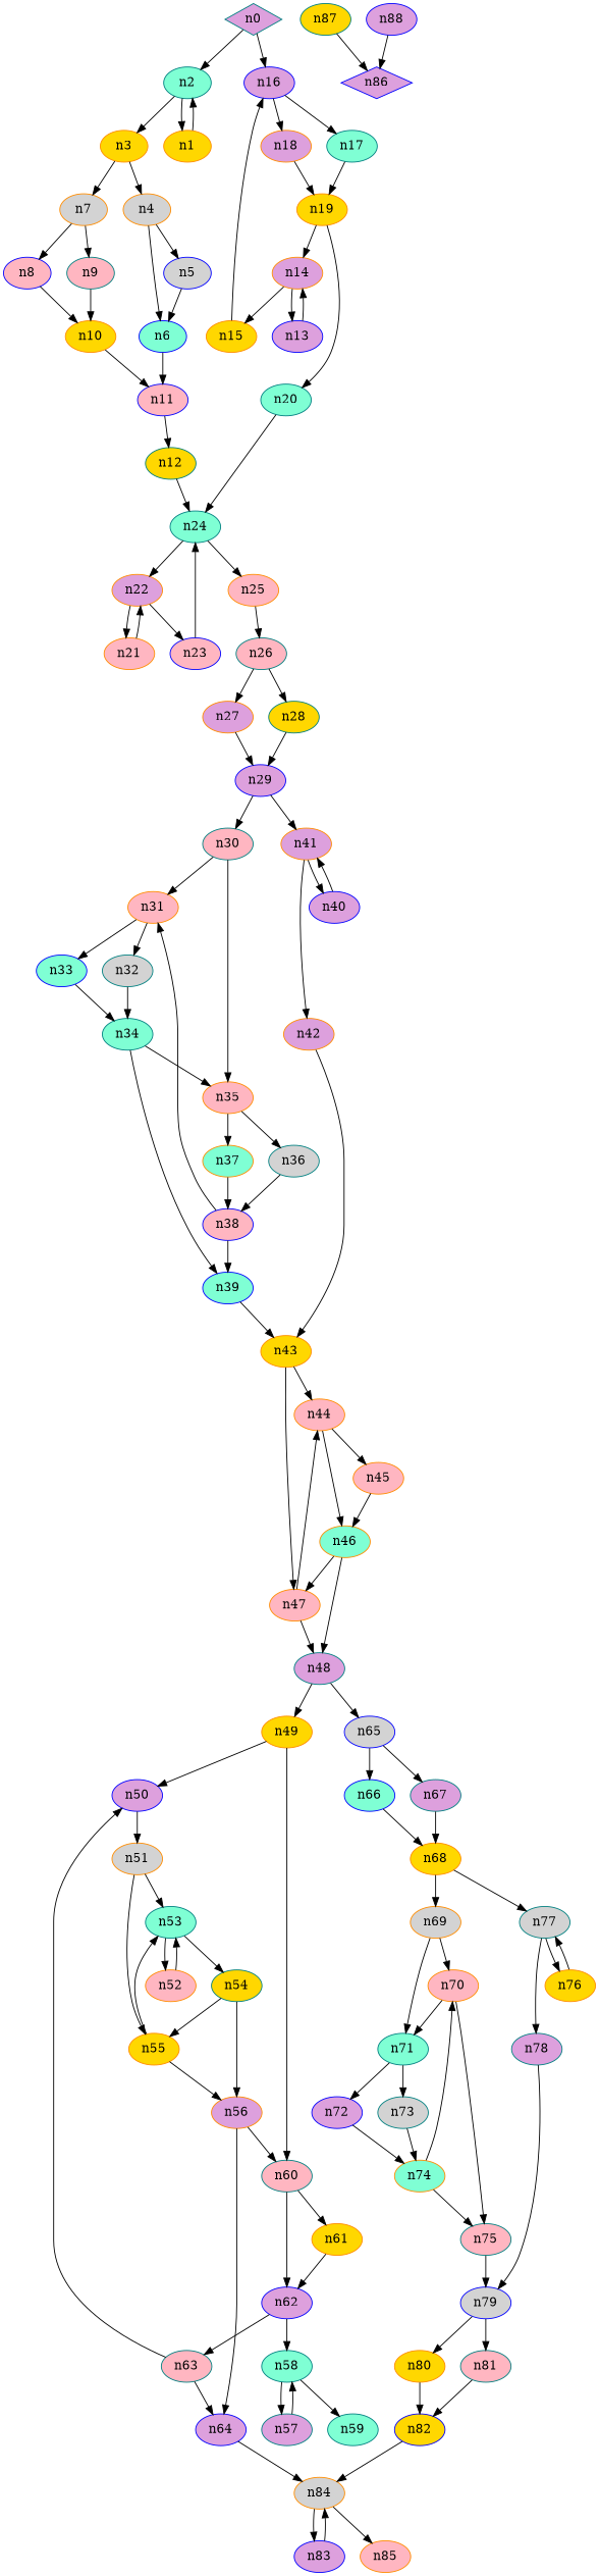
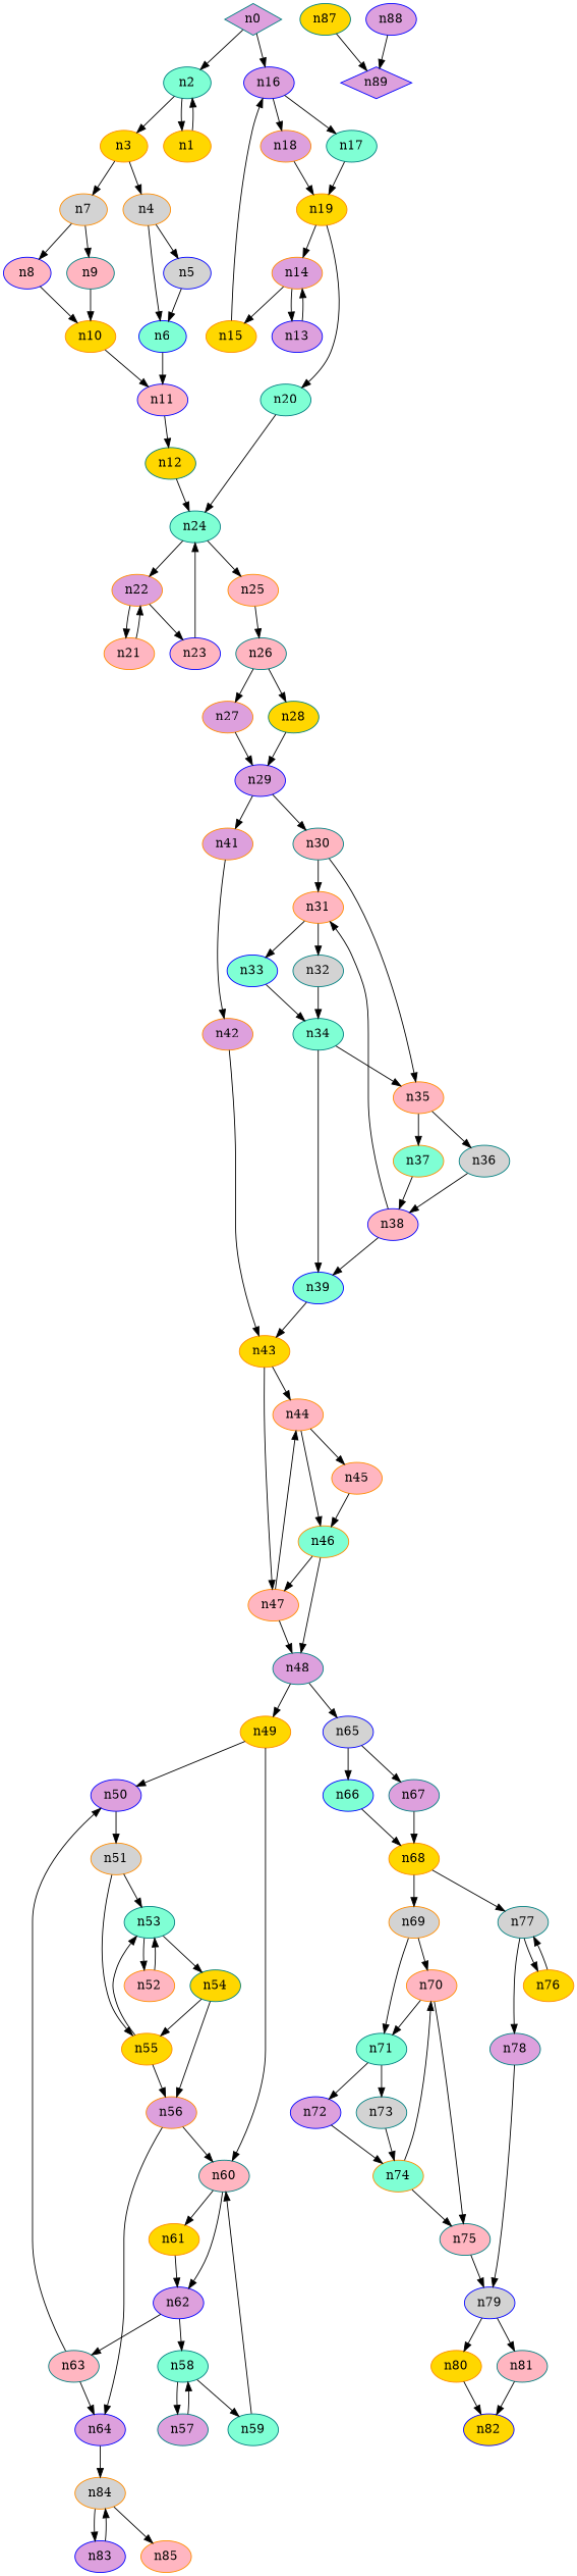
  digraph {
    node [color=darkorange fillcolor=plum style=filled]
    n0 [color=teal rank=source shape=diamond]
    n2 [color=teal fillcolor=aquamarine]
    n16 [color=blue]
    n1 [fillcolor=gold]
    n3 [fillcolor=gold]
    n17 [color=teal fillcolor=aquamarine]
    n18
-   n89 [color=blue rank=sink shape=diamond label=n86]
+   n89 [color=blue rank=sink shape=diamond]
    n4 [fillcolor=lightgrey]
    n7 [fillcolor=lightgrey]
    n19 [fillcolor=gold]
    n5 [color=blue fillcolor=lightgrey]
    n6 [color=blue fillcolor=aquamarine]
    n8 [color=blue fillcolor=lightpink]
    n9 [color=teal fillcolor=lightpink]
    n11 [color=blue fillcolor=lightpink]
    n10 [fillcolor=gold]
    n12 [color=teal fillcolor=gold]
    n24 [color=teal fillcolor=aquamarine]
    n22
    n25 [fillcolor=lightpink]
    n21 [fillcolor=lightpink]
    n23 [color=blue fillcolor=lightpink]
    n26 [color=teal fillcolor=lightpink]
    n13 [color=blue]
    n14
    n15 [fillcolor=gold]
    n20 [color=teal fillcolor=aquamarine]
    n27
    n28 [color=teal fillcolor=gold]
    n29 [color=blue]
    n30 [color=teal fillcolor=lightpink]
    n41
    n31 [fillcolor=lightpink]
    n35 [fillcolor=lightpink]
-   n40 [color=blue]
    n42
    n32 [color=teal fillcolor=lightgrey]
    n33 [color=blue fillcolor=aquamarine]
    n36 [color=teal fillcolor=lightgrey]
    n37 [fillcolor=aquamarine]
    n43 [fillcolor=gold]
    n34 [color=teal fillcolor=aquamarine]
    n38 [color=blue fillcolor=lightpink]
    n39 [color=blue fillcolor=aquamarine]
    n44 [fillcolor=lightpink]
    n47 [fillcolor=lightpink]
    n45 [fillcolor=lightpink]
    n46 [fillcolor=aquamarine]
    n48 [color=teal]
    n49 [fillcolor=gold]
    n65 [color=blue fillcolor=lightgrey]
    n50 [color=blue]
    n60 [color=teal fillcolor=lightpink]
    n66 [color=blue fillcolor=aquamarine]
    n67 [color=teal]
    n51 [fillcolor=lightgrey]
    n61 [fillcolor=gold]
    n62 [color=blue]
    n68 [fillcolor=gold]
    n53 [color=teal fillcolor=aquamarine]
    n55 [fillcolor=gold]
    n58 [color=teal fillcolor=aquamarine]
    n63 [color=teal fillcolor=lightpink]
    n52 [fillcolor=lightpink]
    n54 [color=teal fillcolor=gold]
    n56
    n64 [color=blue]
    n84 [fillcolor=lightgrey]
    n83 [color=blue]
    n85 [fillcolor=lightpink]
    n57 [color=teal]
    n59 [color=teal fillcolor=aquamarine]
    n69 [fillcolor=lightgrey]
    n77 [color=teal fillcolor=lightgrey]
    n70 [fillcolor=lightpink]
    n71 [color=teal fillcolor=aquamarine]
    n76 [fillcolor=gold]
    n78 [color=teal]
    n75 [color=teal fillcolor=lightpink]
    n72 [color=blue]
    n73 [color=teal fillcolor=lightgrey]
    n79 [color=blue fillcolor=lightgrey]
    n74 [fillcolor=aquamarine]
    n80 [fillcolor=gold]
    n81 [color=teal fillcolor=lightpink]
    n82 [color=blue fillcolor=gold]
    n87 [color=teal fillcolor=gold]
    n88 [color=blue]
    n0 -> n2
    n0 -> n16
    n2 -> n1
    n2 -> n3
    n16 -> n17
    n16 -> n18
    n1 -> n2
    n3 -> n4
    n3 -> n7
    n17 -> n19
    n18 -> n19
    n4 -> n5
    n4 -> n6
    n7 -> n8
    n7 -> n9
    n19 -> n14
    n19 -> n20
    n5 -> n6
    n6 -> n11
    n8 -> n10
    n9 -> n10
    n11 -> n12
    n10 -> n11
    n12 -> n24
    n24 -> n22
    n24 -> n25
    n22 -> n21
    n22 -> n23
    n25 -> n26
    n21 -> n22
    n23 -> n24
    n26 -> n27
    n26 -> n28
    n13 -> n14
    n14 -> n13
    n14 -> n15
    n15 -> n16
    n20 -> n24
    n27 -> n29
    n28 -> n29
    n29 -> n30
    n29 -> n41
    n30 -> n31
    n30 -> n35
-   n41 -> n40
    n41 -> n42
    n31 -> n32
    n31 -> n33
    n35 -> n36
    n35 -> n37
-   n40 -> n41
    n42 -> n43
    n32 -> n34
    n33 -> n34
    n36 -> n38
    n37 -> n38
    n43 -> n44
    n43 -> n47
    n34 -> n35
    n34 -> n39
    n38 -> n31
    n38 -> n39
    n39 -> n43
    n44 -> n45
    n44 -> n46
    n47 -> n44
    n47 -> n48
    n45 -> n46
    n46 -> n47
    n46 -> n48
    n48 -> n49
    n48 -> n65
    n49 -> n50
    n49 -> n60
    n65 -> n66
    n65 -> n67
    n50 -> n51
    n60 -> n61
    n60 -> n62
    n66 -> n68
    n67 -> n68
    n51 -> n53
    n51 -> n55
    n61 -> n62
    n62 -> n58
    n62 -> n63
    n68 -> n69
    n68 -> n77
    n53 -> n52
    n53 -> n54
    n55 -> n53
    n55 -> n56
    n58 -> n57
    n58 -> n59
    n63 -> n50
    n63 -> n64
    n52 -> n53
    n54 -> n55
    n54 -> n56
    n56 -> n60
    n56 -> n64
    n64 -> n84
    n84 -> n83
    n84 -> n85
    n83 -> n84
    n57 -> n58
+   n59 -> n60
    n69 -> n70
    n69 -> n71
    n77 -> n76
    n77 -> n78
    n70 -> n71
    n70 -> n75
    n71 -> n72
    n71 -> n73
    n76 -> n77
    n78 -> n79
    n75 -> n79
    n72 -> n74
    n73 -> n74
    n79 -> n80
    n79 -> n81
    n74 -> n70
    n74 -> n75
    n80 -> n82
    n81 -> n82
-   n82 -> n84
    n87 -> n89
    n88 -> n89
  }
